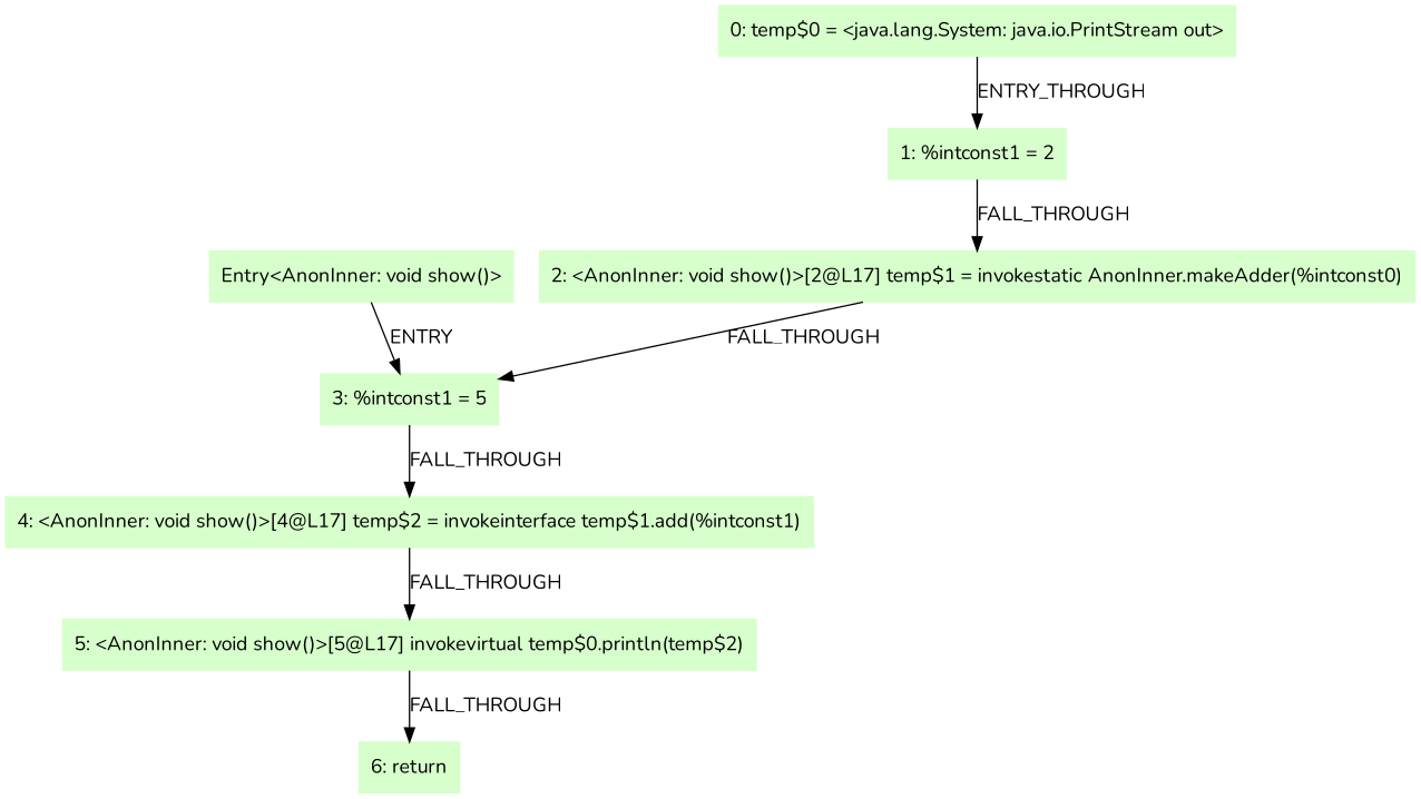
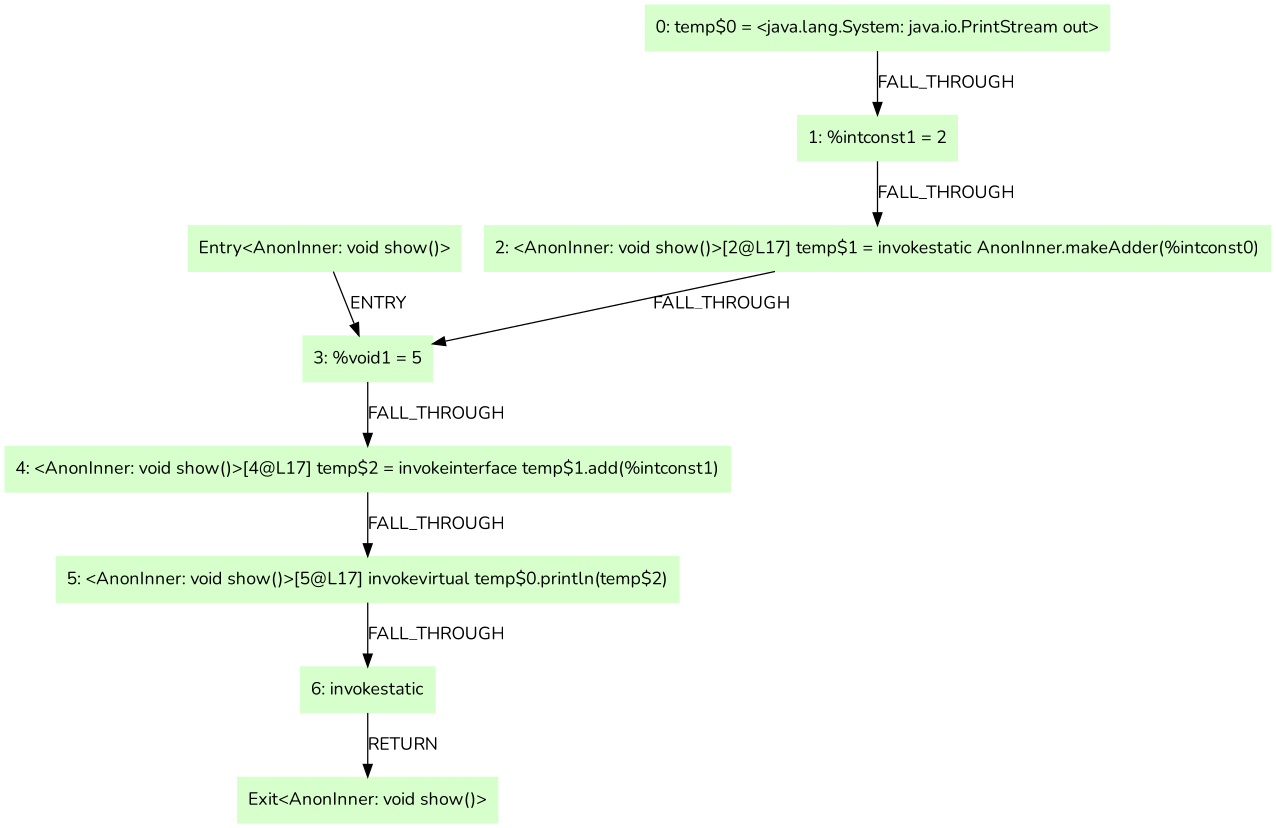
  digraph {
    fontname=Nunito
    node [color=".3 .2 1.0" fontname=Nunito shape=box style=filled]
    edge [fontname=Nunito]
    n1 [label="Entry<AnonInner: void show()>"]
-   n2 [label="3: %intconst1 = 5"]
+   n2 [label="3: %void1 = 5"]
    n3 [label="0: temp$0 = <java.lang.System: java.io.PrintStream out>"]
    n4 [label="1: %intconst1 = 2"]
    n5 [label="2: <AnonInner: void show()>[2@L17] temp$1 = invokestatic AnonInner.makeAdder(%intconst0)"]
    n6 [label="4: <AnonInner: void show()>[4@L17] temp$2 = invokeinterface temp$1.add(%intconst1)"]
    n7 [label="5: <AnonInner: void show()>[5@L17] invokevirtual temp$0.println(temp$2)"]
-   n8 [label="6: return"]
+   n8 [label="6: invokestatic"]
+   n9 [label="Exit<AnonInner: void show()>"]
    n1 -> n2 [label=ENTRY]
    n2 -> n6 [label=FALL_THROUGH]
-   n3 -> n4 [label=ENTRY_THROUGH]
+   n3 -> n4 [label=FALL_THROUGH]
    n4 -> n5 [label=FALL_THROUGH]
    n5 -> n2 [label=FALL_THROUGH]
    n6 -> n7 [label=FALL_THROUGH]
    n7 -> n8 [label=FALL_THROUGH]
+   n8 -> n9 [label=RETURN]
  }
